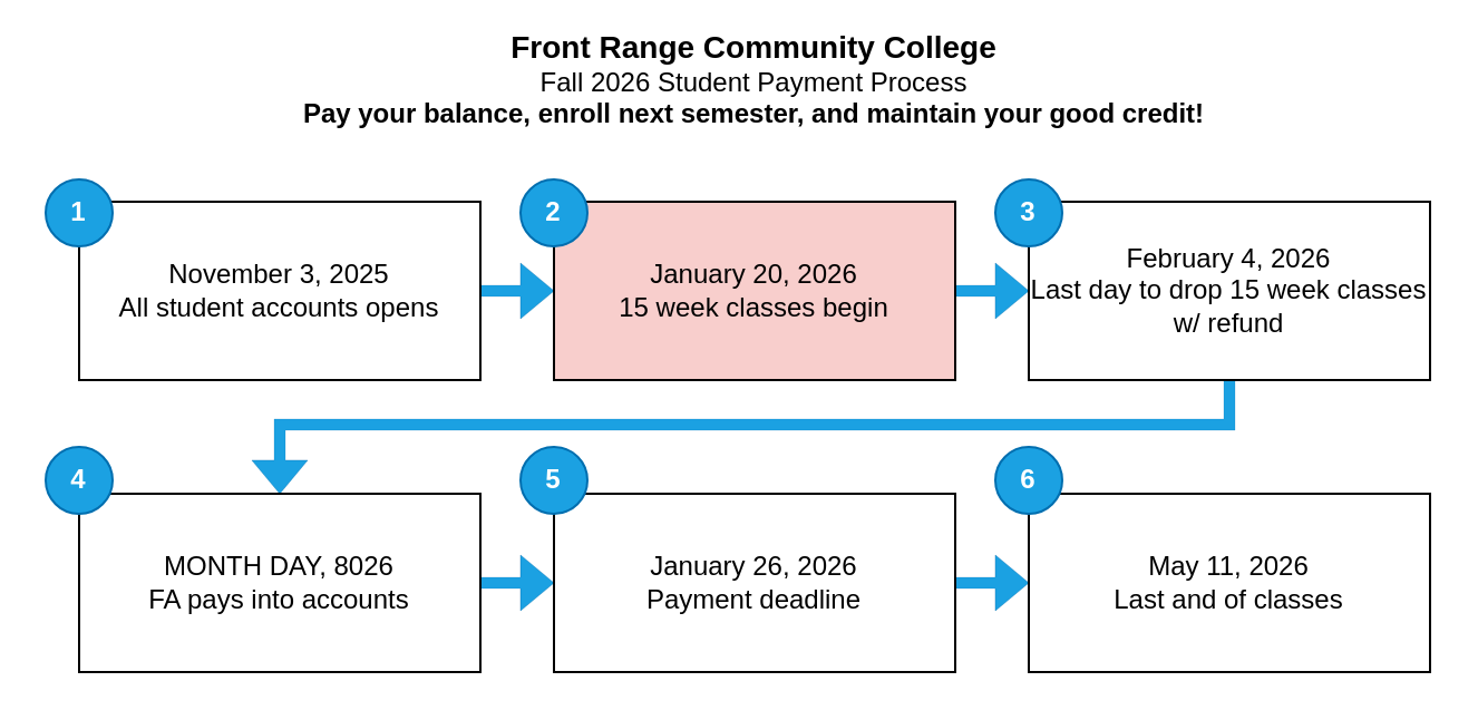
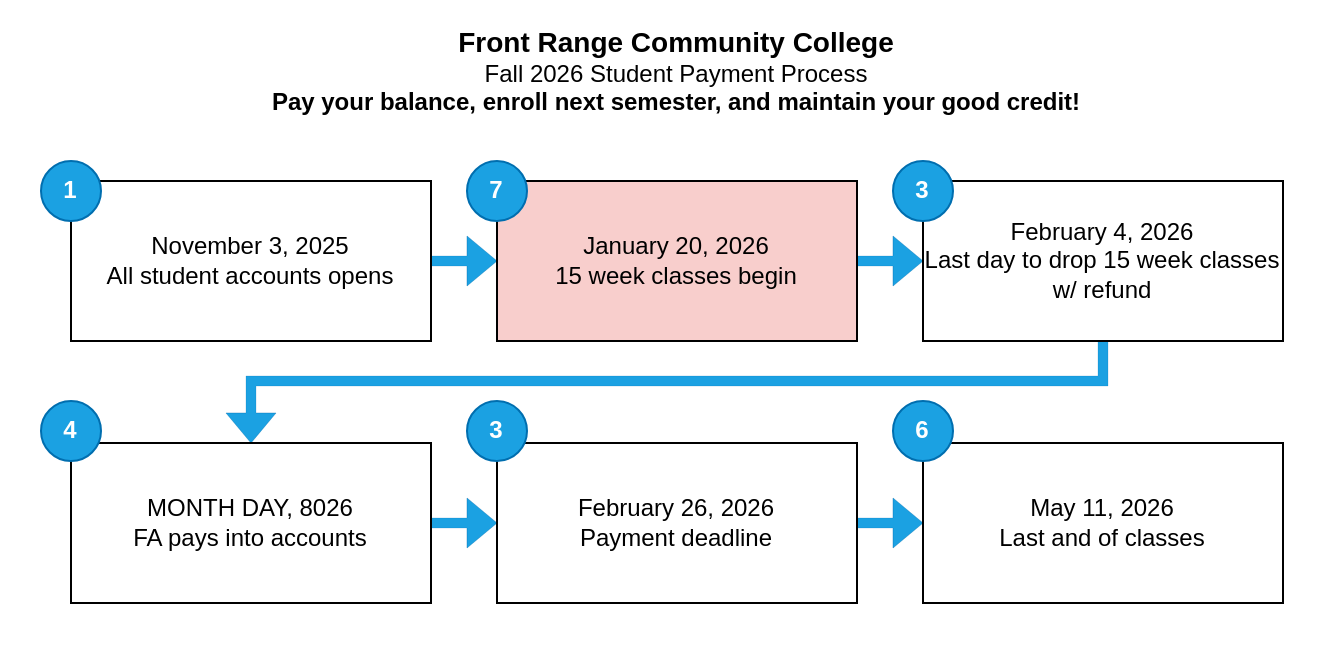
  <mxCell id="0" />
  <mxCell id="1" parent="0" />
  <mxCell id="2" value="&lt;b&gt;&lt;font style=&quot;font-size: 14px;&quot;&gt;Front Range Community College&lt;/font&gt;&lt;/b&gt;&lt;div&gt;Fall 2026 Student Payment Process&lt;/div&gt;&lt;div&gt;&lt;b&gt;Pay your balance, enroll next semester, and maintain your good credit!&lt;/b&gt;&lt;/div&gt;" style="text;html=1;whiteSpace=wrap;strokeColor=none;fillColor=none;align=center;verticalAlign=middle;rounded=0;" parent="1" vertex="1"><mxGeometry x="118" y="20" width="440" height="30" as="geometry" /></mxCell>
  <mxCell id="3" style="edgeStyle=orthogonalEdgeStyle;rounded=0;orthogonalLoop=1;jettySize=auto;html=1;entryX=0;entryY=0.5;entryDx=0;entryDy=0;fillColor=#1ba1e2;strokeColor=#006EAF;strokeWidth=0;shape=flexArrow;sourcePerimeterSpacing=0;targetPerimeterSpacing=1;startArrow=none;startFill=0;endArrow=block;endFill=0;endSize=5;startSize=5;width=5;" parent="1" source="4" target="6" edge="1"><mxGeometry relative="1" as="geometry" /></mxCell>
  <mxCell id="4" value="November 3, 2025&lt;div&gt;All student accounts opens&lt;/div&gt;" style="rounded=0;whiteSpace=wrap;html=1;" parent="1" vertex="1"><mxGeometry x="35" y="90" width="180" height="80" as="geometry" /></mxCell>
  <mxCell id="5" style="edgeStyle=orthogonalEdgeStyle;shape=flexArrow;rounded=0;orthogonalLoop=1;jettySize=auto;html=1;entryX=0;entryY=0.5;entryDx=0;entryDy=0;strokeColor=#006EAF;strokeWidth=0;align=center;verticalAlign=middle;fontFamily=Helvetica;fontSize=11;fontColor=default;labelBackgroundColor=default;startArrow=none;startFill=0;startSize=5;endArrow=block;endFill=0;endSize=5;sourcePerimeterSpacing=0;targetPerimeterSpacing=1;fillColor=#1ba1e2;width=5;" parent="1" source="6" target="8" edge="1"><mxGeometry relative="1" as="geometry" /></mxCell>
  <mxCell id="6" value="January 20, 2026&lt;div&gt;15 week classes begin&lt;/div&gt;" style="rounded=0;whiteSpace=wrap;html=1;fillColor=#f8cecc;" parent="1" vertex="1"><mxGeometry x="248" y="90" width="180" height="80" as="geometry" /></mxCell>
  <mxCell id="7" style="edgeStyle=orthogonalEdgeStyle;shape=flexArrow;rounded=0;orthogonalLoop=1;jettySize=auto;html=1;entryX=0.5;entryY=0;entryDx=0;entryDy=0;strokeColor=#006EAF;strokeWidth=0;align=center;verticalAlign=middle;fontFamily=Helvetica;fontSize=11;fontColor=default;labelBackgroundColor=default;startArrow=none;startFill=0;startSize=1;endArrow=block;endFill=0;endSize=5;sourcePerimeterSpacing=0;targetPerimeterSpacing=1;fillColor=#1ba1e2;width=5;" edge="1" parent="1" source="8" target="10"><mxGeometry relative="1" as="geometry"><Array as="points"><mxPoint x="551" y="190" /><mxPoint x="125" y="190" /></Array></mxGeometry></mxCell>
  <mxCell id="8" value="February 4, 2026&lt;div&gt;Last day to drop 15 week classes w/ refund&lt;/div&gt;" style="rounded=0;whiteSpace=wrap;html=1;" parent="1" vertex="1"><mxGeometry x="461" y="90" width="180" height="80" as="geometry" /></mxCell>
  <mxCell id="9" style="edgeStyle=orthogonalEdgeStyle;shape=flexArrow;rounded=0;orthogonalLoop=1;jettySize=auto;html=1;entryX=0;entryY=0.5;entryDx=0;entryDy=0;strokeColor=#006EAF;strokeWidth=0;align=center;verticalAlign=middle;fontFamily=Helvetica;fontSize=11;fontColor=default;labelBackgroundColor=default;startArrow=none;startFill=0;startSize=5;endArrow=block;endFill=0;endSize=5;sourcePerimeterSpacing=0;targetPerimeterSpacing=1;fillColor=#1ba1e2;width=5;" parent="1" source="10" target="12" edge="1"><mxGeometry relative="1" as="geometry" /></mxCell>
  <mxCell id="10" value="MONTH DAY, 8026&lt;div&gt;FA pays into accounts&lt;/div&gt;" style="rounded=0;whiteSpace=wrap;html=1;" parent="1" vertex="1"><mxGeometry x="35" y="221" width="180" height="80" as="geometry" /></mxCell>
  <mxCell id="11" style="edgeStyle=orthogonalEdgeStyle;shape=flexArrow;rounded=0;orthogonalLoop=1;jettySize=auto;html=1;entryX=0;entryY=0.5;entryDx=0;entryDy=0;strokeColor=#006EAF;strokeWidth=0;align=center;verticalAlign=middle;fontFamily=Helvetica;fontSize=11;fontColor=default;labelBackgroundColor=default;startArrow=none;startFill=0;startSize=5;endArrow=block;endFill=0;endSize=5;sourcePerimeterSpacing=0;targetPerimeterSpacing=1;fillColor=#1ba1e2;width=5;" parent="1" source="12" target="13" edge="1"><mxGeometry relative="1" as="geometry" /></mxCell>
- <mxCell id="12" value="January 26, 2026&lt;div&gt;Payment deadline&lt;/div&gt;" style="rounded=0;whiteSpace=wrap;html=1;" parent="1" vertex="1"><mxGeometry x="248" y="221" width="180" height="80" as="geometry" /></mxCell>
+ <mxCell id="12" value="February 26, 2026&lt;div&gt;Payment deadline&lt;/div&gt;" style="rounded=0;whiteSpace=wrap;html=1;" parent="1" vertex="1"><mxGeometry x="248" y="221" width="180" height="80" as="geometry" /></mxCell>
  <mxCell id="13" value="&lt;div&gt;May 11, 2026&lt;/div&gt;&lt;div&gt;Last and of classes&lt;/div&gt;" style="rounded=0;whiteSpace=wrap;html=1;" parent="1" vertex="1"><mxGeometry x="461" y="221" width="180" height="80" as="geometry" /></mxCell>
  <mxCell id="14" value="1" style="ellipse;whiteSpace=wrap;html=1;aspect=fixed;fillColor=#1ba1e2;strokeColor=#006EAF;fontColor=#ffffff;fontStyle=1" parent="1" vertex="1"><mxGeometry x="20" y="80" width="30" height="30" as="geometry" /></mxCell>
- <mxCell id="15" value="2" style="ellipse;whiteSpace=wrap;html=1;aspect=fixed;fillColor=#1ba1e2;fontColor=#ffffff;strokeColor=#006EAF;fontStyle=1" parent="1" vertex="1"><mxGeometry x="233" y="80" width="30" height="30" as="geometry" /></mxCell>
+ <mxCell id="15" value="7" style="ellipse;whiteSpace=wrap;html=1;aspect=fixed;fillColor=#1ba1e2;fontColor=#ffffff;strokeColor=#006EAF;fontStyle=1" parent="1" vertex="1"><mxGeometry x="233" y="80" width="30" height="30" as="geometry" /></mxCell>
  <mxCell id="16" value="3&lt;span style=&quot;color: rgba(0, 0, 0, 0); font-family: monospace; font-size: 0px; text-align: start; text-wrap-mode: nowrap;&quot;&gt;%3CmxGraphModel%3E%3Croot%3E%3CmxCell%20id%3D%220%22%2F%3E%3CmxCell%20id%3D%221%22%20parent%3D%220%22%2F%3E%3CmxCell%20id%3D%222%22%20value%3D%222%22%20style%3D%22ellipse%3BwhiteSpace%3Dwrap%3Bhtml%3D1%3Baspect%3Dfixed%3B%22%20vertex%3D%221%22%20parent%3D%221%22%3E%3CmxGeometry%20x%3D%22320%22%20y%3D%22340%22%20width%3D%2230%22%20height%3D%2230%22%20as%3D%22geometry%22%2F%3E%3C%2FmxCell%3E%3C%2Froot%3E%3C%2FmxGraphModel%3E&lt;/span&gt;" style="ellipse;whiteSpace=wrap;html=1;aspect=fixed;fillColor=#1ba1e2;fontColor=#ffffff;strokeColor=#006EAF;fontStyle=1" parent="1" vertex="1"><mxGeometry x="446" y="80" width="30" height="30" as="geometry" /></mxCell>
  <mxCell id="17" value="4" style="ellipse;whiteSpace=wrap;html=1;aspect=fixed;fillColor=#1ba1e2;fontColor=#ffffff;strokeColor=#006EAF;fontStyle=1" parent="1" vertex="1"><mxGeometry x="20" y="200" width="30" height="30" as="geometry" /></mxCell>
- <mxCell id="18" value="5" style="ellipse;whiteSpace=wrap;html=1;aspect=fixed;fillColor=#1ba1e2;fontColor=#ffffff;strokeColor=#006EAF;fontStyle=1" parent="1" vertex="1"><mxGeometry x="233" y="200" width="30" height="30" as="geometry" /></mxCell>
+ <mxCell id="18" value="3" style="ellipse;whiteSpace=wrap;html=1;aspect=fixed;fillColor=#1ba1e2;fontColor=#ffffff;strokeColor=#006EAF;fontStyle=1" parent="1" vertex="1"><mxGeometry x="233" y="200" width="30" height="30" as="geometry" /></mxCell>
  <mxCell id="19" value="6" style="ellipse;whiteSpace=wrap;html=1;aspect=fixed;fillColor=#1ba1e2;fontColor=#ffffff;strokeColor=#006EAF;fontStyle=1" parent="1" vertex="1"><mxGeometry x="446" y="200" width="30" height="30" as="geometry" /></mxCell>
